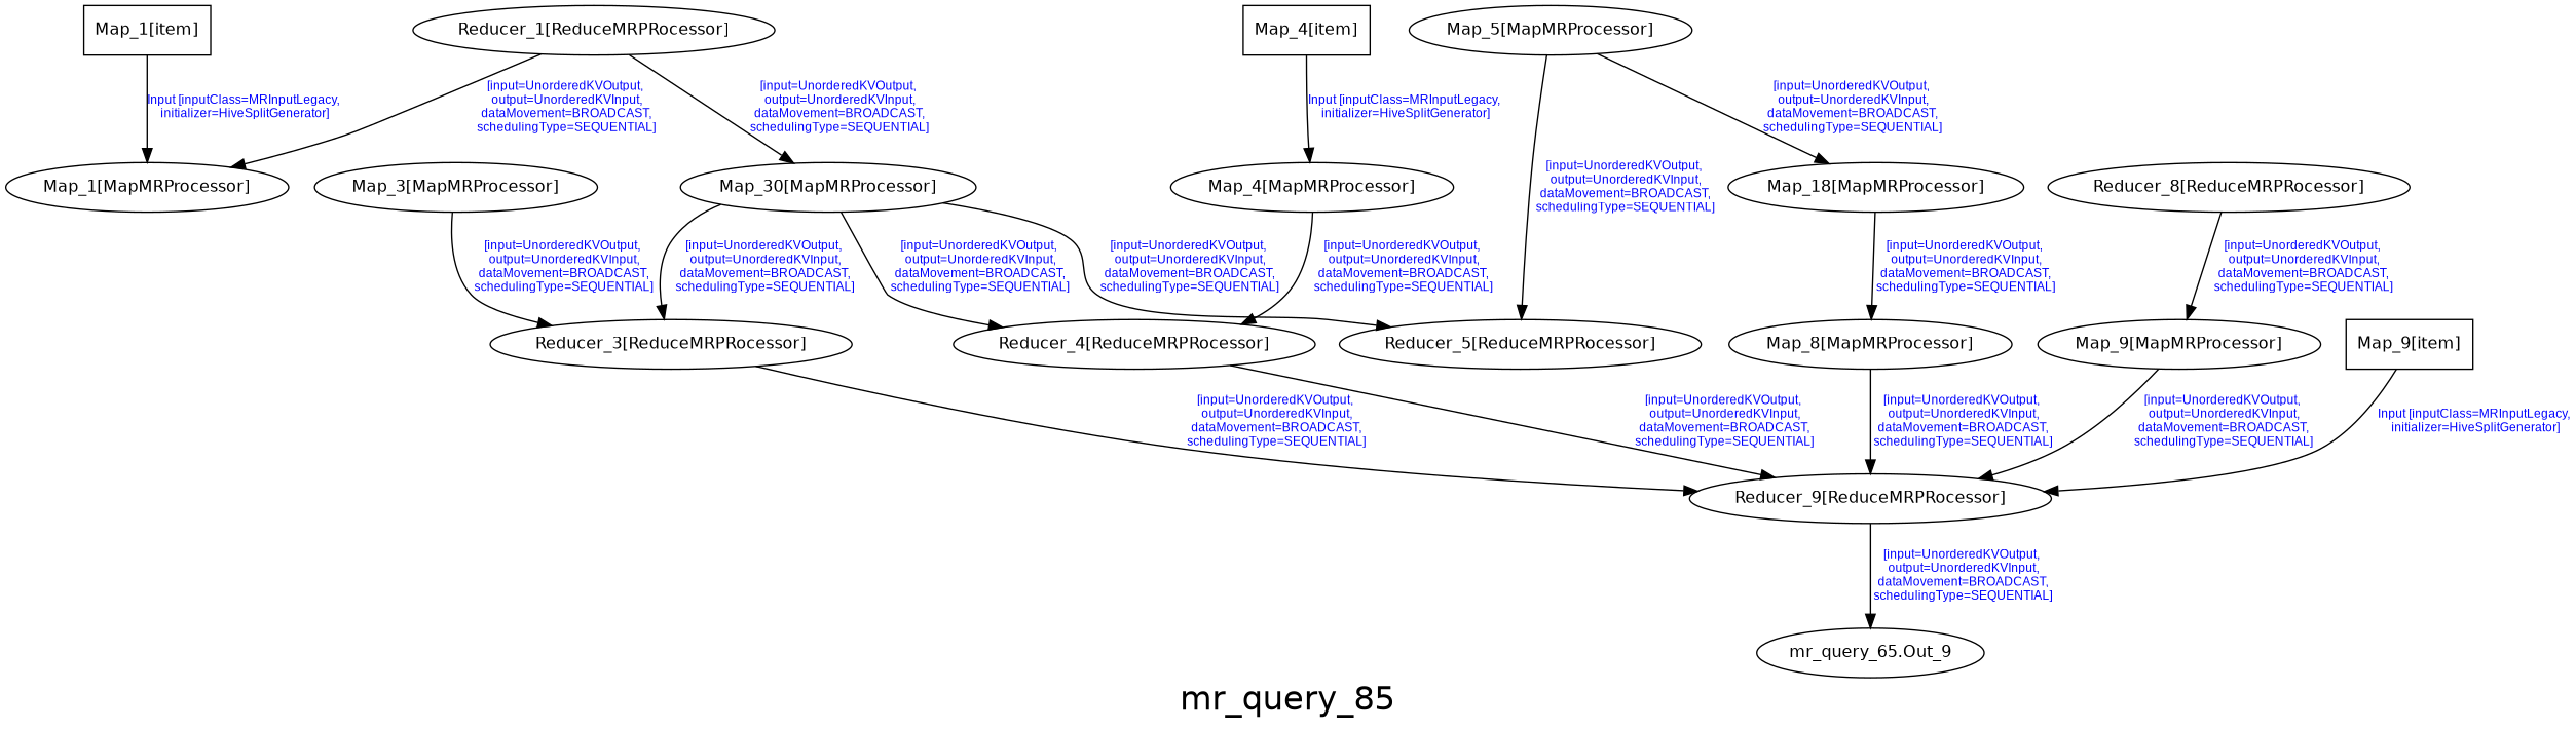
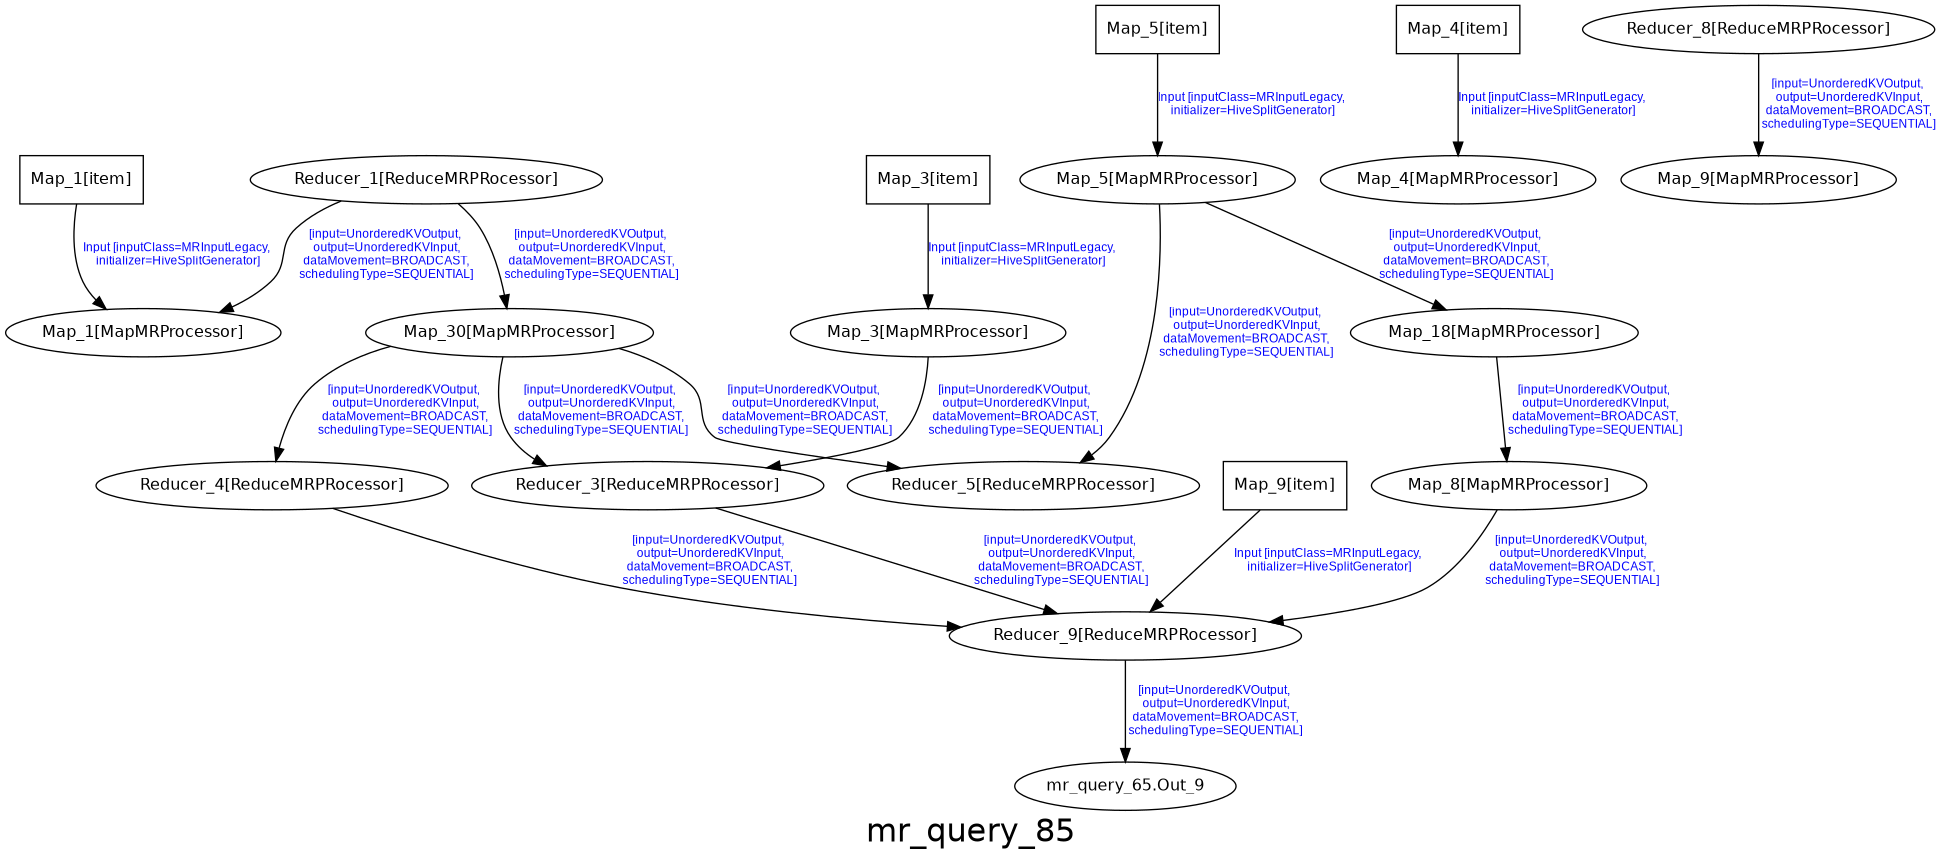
  digraph {
    fontname=Helvetica
    fontsize=24
    label=mr_query_85
    node [fontname=Helvetica fontsize=12]
    edge [fontcolor=blue fontname=Arial fontsize=9]
    n1 [label="Map_1[item]" shape=box]
    n2 [label="Map_1[MapMRProcessor]"]
    n3 [label="Reducer_1[ReduceMRPRocessor]"]
    n4 [label="Map_30[MapMRProcessor]"]
    n5 [label="Reducer_4[ReduceMRPRocessor]"]
    n6 [label="Reducer_3[ReduceMRPRocessor]"]
    n7 [label="Reducer_5[ReduceMRPRocessor]"]
    n8 [label="Reducer_9[ReduceMRPRocessor]"]
    n9 [label="mr_query_65.Out_9"]
    n10 [label="Map_18[MapMRProcessor]"]
    n11 [label="Map_8[MapMRProcessor]"]
    n12 [label="Map_4[item]" shape=box]
    n13 [label="Map_4[MapMRProcessor]"]
+   n14 [label="Map_3[item]" shape=box]
    n15 [label="Map_3[MapMRProcessor]"]
+   n16 [label="Map_5[item]" shape=box]
    n17 [label="Map_5[MapMRProcessor]"]
    n18 [label="Reducer_8[ReduceMRPRocessor]"]
    n19 [label="Map_9[MapMRProcessor]"]
    n20 [label="Map_9[item]" shape=box]
    n1 -> n2 [label="Input [inputClass=MRInputLegacy,\n initializer=HiveSplitGenerator]"]
    n3 -> n2 [label="[input=UnorderedKVOutput,\n output=UnorderedKVInput,\n dataMovement=BROADCAST,\n schedulingType=SEQUENTIAL]"]
    n3 -> n4 [label="[input=UnorderedKVOutput,\n output=UnorderedKVInput,\n dataMovement=BROADCAST,\n schedulingType=SEQUENTIAL]"]
    n4 -> n5 [label="[input=UnorderedKVOutput,\n output=UnorderedKVInput,\n dataMovement=BROADCAST,\n schedulingType=SEQUENTIAL]"]
    n4 -> n6 [label="[input=UnorderedKVOutput,\n output=UnorderedKVInput,\n dataMovement=BROADCAST,\n schedulingType=SEQUENTIAL]"]
    n4 -> n7 [label="[input=UnorderedKVOutput,\n output=UnorderedKVInput,\n dataMovement=BROADCAST,\n schedulingType=SEQUENTIAL]"]
    n5 -> n8 [label="[input=UnorderedKVOutput,\n output=UnorderedKVInput,\n dataMovement=BROADCAST,\n schedulingType=SEQUENTIAL]"]
    n6 -> n8 [label="[input=UnorderedKVOutput,\n output=UnorderedKVInput,\n dataMovement=BROADCAST,\n schedulingType=SEQUENTIAL]"]
    n8 -> n9 [label="[input=UnorderedKVOutput,\n output=UnorderedKVInput,\n dataMovement=BROADCAST,\n schedulingType=SEQUENTIAL]"]
    n10 -> n11 [label="[input=UnorderedKVOutput,\n output=UnorderedKVInput,\n dataMovement=BROADCAST,\n schedulingType=SEQUENTIAL]"]
    n11 -> n8 [label="[input=UnorderedKVOutput,\n output=UnorderedKVInput,\n dataMovement=BROADCAST,\n schedulingType=SEQUENTIAL]"]
    n12 -> n13 [label="Input [inputClass=MRInputLegacy,\n initializer=HiveSplitGenerator]"]
-   n13 -> n5 [label="[input=UnorderedKVOutput,\n output=UnorderedKVInput,\n dataMovement=BROADCAST,\n schedulingType=SEQUENTIAL]"]
+   n14 -> n15 [label="Input [inputClass=MRInputLegacy,\n initializer=HiveSplitGenerator]"]
    n15 -> n6 [label="[input=UnorderedKVOutput,\n output=UnorderedKVInput,\n dataMovement=BROADCAST,\n schedulingType=SEQUENTIAL]"]
+   n16 -> n17 [label="Input [inputClass=MRInputLegacy,\n initializer=HiveSplitGenerator]"]
    n17 -> n7 [label="[input=UnorderedKVOutput,\n output=UnorderedKVInput,\n dataMovement=BROADCAST,\n schedulingType=SEQUENTIAL]"]
    n17 -> n10 [label="[input=UnorderedKVOutput,\n output=UnorderedKVInput,\n dataMovement=BROADCAST,\n schedulingType=SEQUENTIAL]"]
    n18 -> n19 [label="[input=UnorderedKVOutput,\n output=UnorderedKVInput,\n dataMovement=BROADCAST,\n schedulingType=SEQUENTIAL]"]
-   n19 -> n8 [label="[input=UnorderedKVOutput,\n output=UnorderedKVInput,\n dataMovement=BROADCAST,\n schedulingType=SEQUENTIAL]"]
    n20 -> n8 [label="Input [inputClass=MRInputLegacy,\n initializer=HiveSplitGenerator]"]
  }
